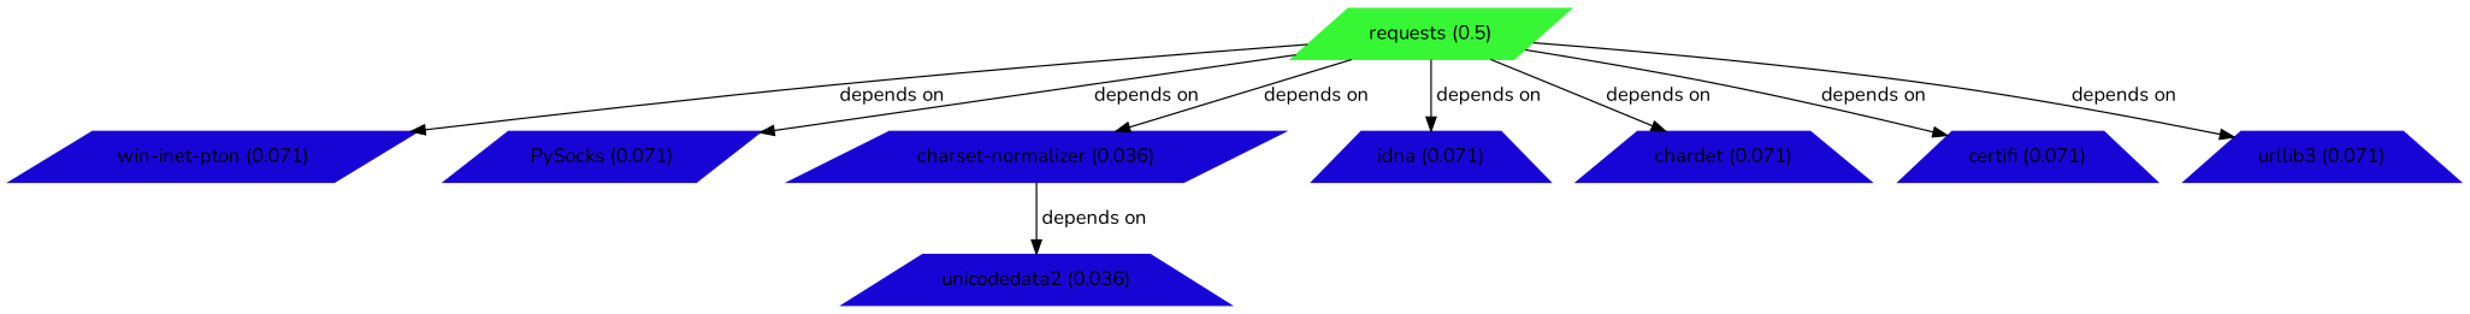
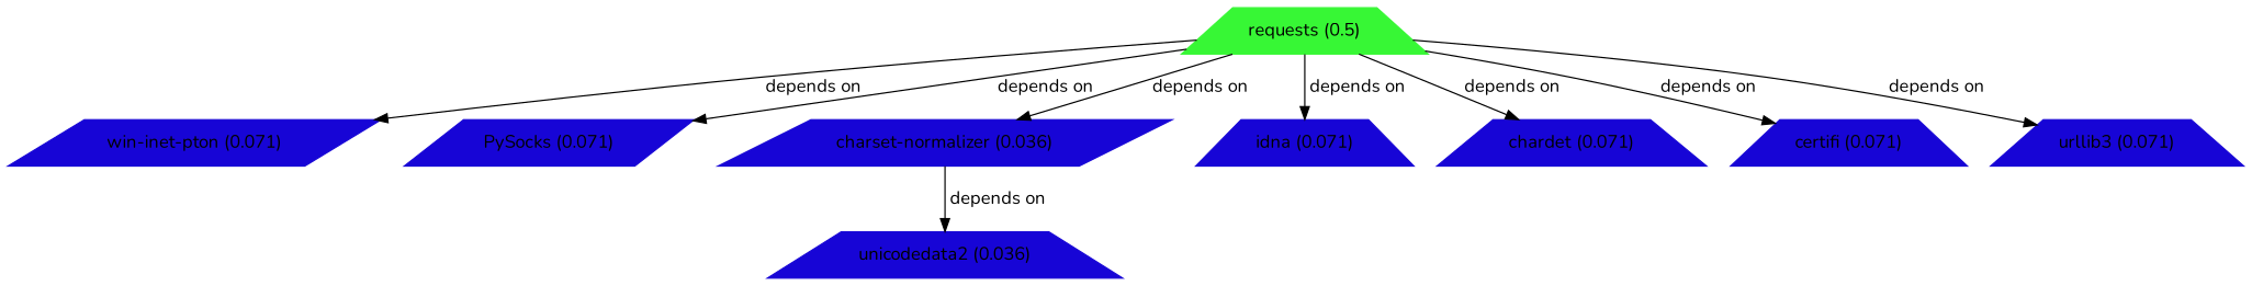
  digraph {
    fontname=Nunito
    node [color="#1705D6" fontname=Nunito style=filled shape=trapezium]
    edge [fontname=Nunito]
-   n1 [color="#37F735" label="requests (0.5)" shape=parallelogram]
+   n1 [color="#37F735" label="requests (0.5)"]
    n2 [label="win-inet-pton (0.071)" shape=parallelogram]
    n3 [label="PySocks (0.071)" shape=parallelogram]
    n4 [label="charset-normalizer (0.036)" shape=parallelogram]
    n5 [label="idna (0.071)"]
    n6 [label="chardet (0.071)"]
    n7 [label="certifi (0.071)"]
    n8 [label="urllib3 (0.071)"]
    n9 [label="unicodedata2 (0.036)"]
    n1 -> n2 [label=" depends on "]
    n1 -> n3 [label=" depends on "]
    n1 -> n4 [label=" depends on "]
    n1 -> n5 [label=" depends on "]
    n1 -> n6 [label=" depends on "]
    n1 -> n7 [label=" depends on "]
    n1 -> n8 [label=" depends on "]
    n4 -> n9 [label=" depends on "]
  }
